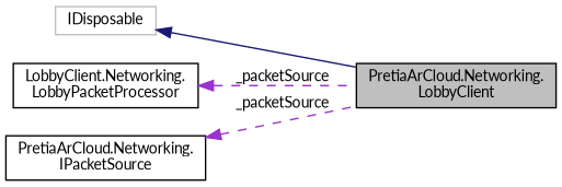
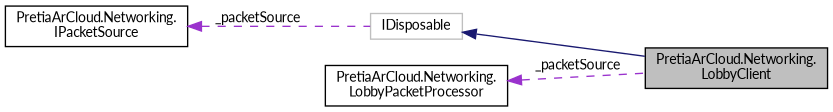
  digraph {
    fontname=Lato
    rankdir=LR
    node [color=black fillcolor=white fontname=Lato fontsize=10 shape=record style=filled]
    edge [color=darkorchid3 dir=back fontname=Lato fontsize=10 labelfontname=Helvetica labelfontsize=10 style=dashed]
    n1 [fillcolor=grey75 fontcolor=black height=0.2 label="PretiaArCloud.Networking.\lLobbyClient" width=0.4]
    n2 [color=grey75 height=0.2 label=IDisposable width=0.4]
-   n3 [height=0.2 label="LobbyClient.Networking.\lLobbyPacketProcessor" width=0.4]
+   n3 [height=0.2 label="PretiaArCloud.Networking.\lLobbyPacketProcessor" width=0.4]
    n4 [height=0.2 label="PretiaArCloud.Networking.\lIPacketSource" width=0.4]
    n2 -> n1 [color=midnightblue style=solid]
    n3 -> n1 [label=" _packetSource"]
-   n4 -> n1 [label=" _packetSource"]
+   n4 -> n2 [label=" _packetSource"]
  }
